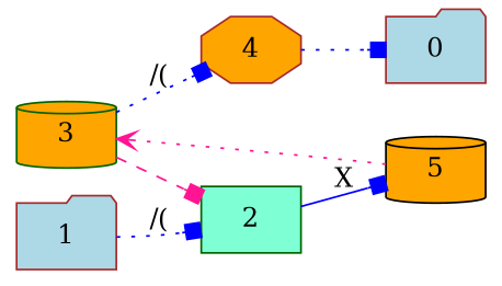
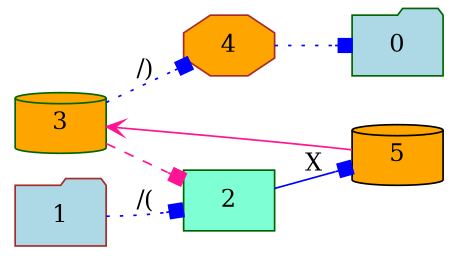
  digraph {
    rankdir=LR
    node [color=darkgreen fillcolor=orange shape=folder style=filled]
    edge [arrowhead=box color=blue style=dotted]
-   n1 [color=brown fillcolor=lightblue label=0]
+   n1 [fillcolor=lightblue label=0]
    1 [color=brown fillcolor=lightblue]
    2 [fillcolor=aquamarine shape=box]
    5 [color=black shape=cylinder]
    3 [shape=cylinder]
    4 [color=brown shape=octagon]
    1 -> 2 [label="/("]
    2 -> 5 [label=X style=solid]
-   5 -> 3 [arrowhead=vee color=deeppink]
+   5 -> 3 [arrowhead=vee color=deeppink style=solid]
    3 -> 2 [color=deeppink style=dashed]
-   3 -> 4 [label="/("]
+   3 -> 4 [label="/)"]
    4 -> n1
  }
